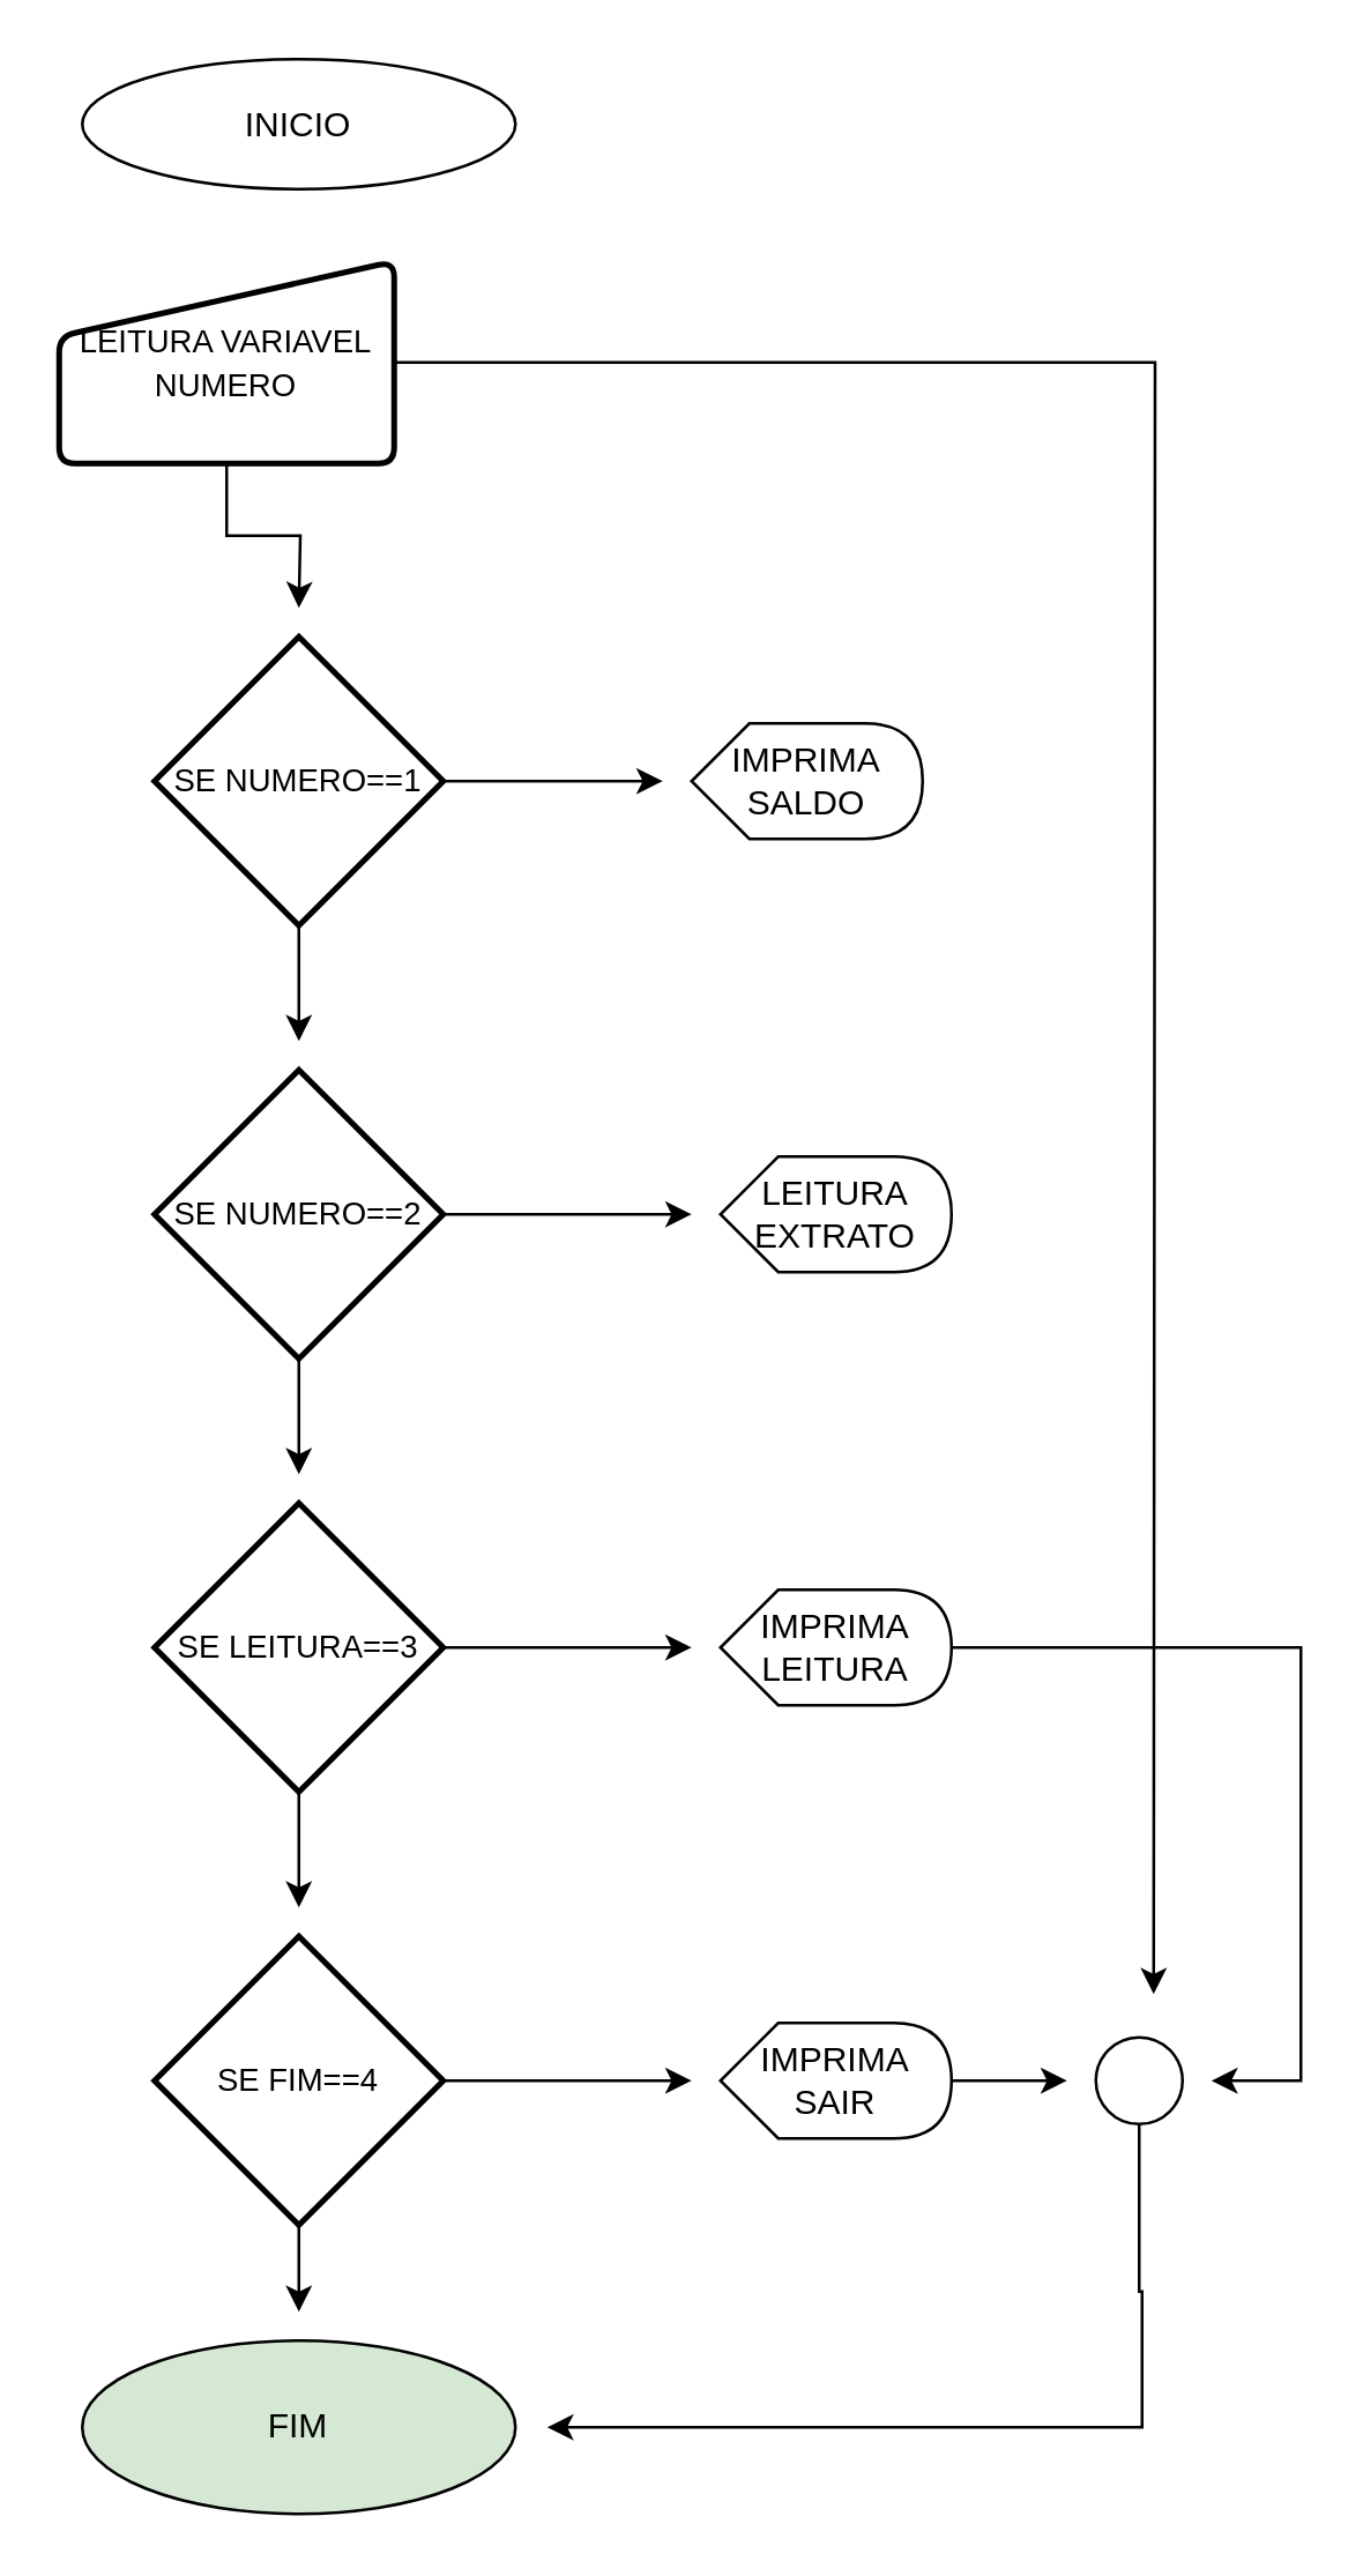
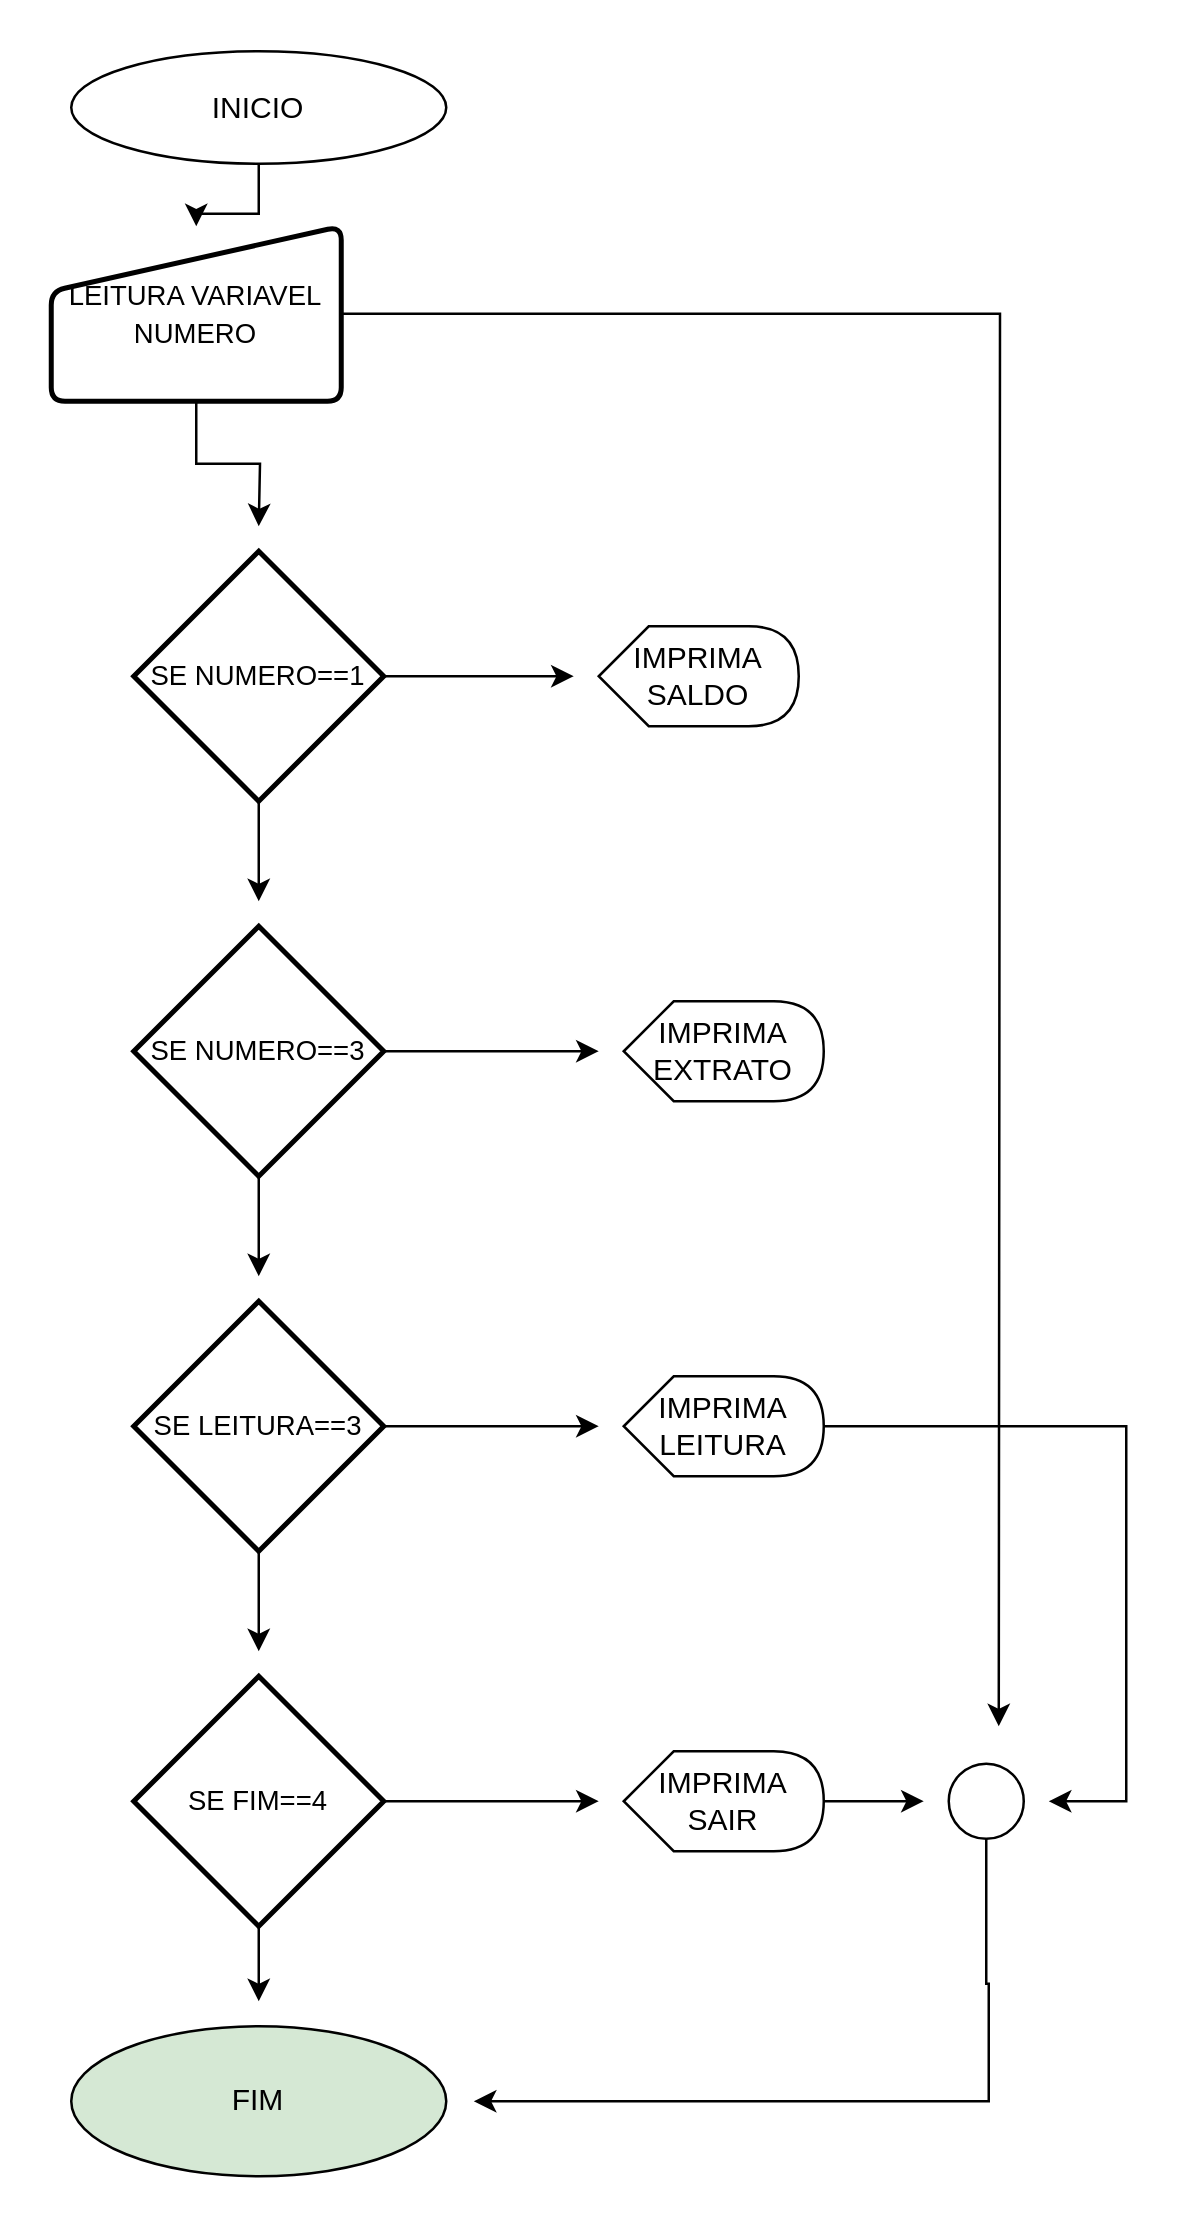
  <mxCell id="0" />
  <mxCell id="1" parent="0" />
  <mxCell id="2" value="&lt;font style=&quot;vertical-align: inherit;&quot;&gt;&lt;font style=&quot;vertical-align: inherit;&quot;&gt;FIM&lt;/font&gt;&lt;/font&gt;" style="ellipse;whiteSpace=wrap;html=1;fillColor=#d5e8d4;" vertex="1" parent="1"><mxGeometry x="28" y="810" width="150" height="60" as="geometry" /></mxCell>
+ <mxCell id="3" style="edgeStyle=orthogonalEdgeStyle;rounded=0;orthogonalLoop=1;jettySize=auto;html=1;entryX=0.5;entryY=0;entryDx=0;entryDy=0;" edge="1" parent="1" source="4" target="7"><mxGeometry relative="1" as="geometry" /></mxCell>
  <mxCell id="4" value="&lt;font style=&quot;vertical-align: inherit;&quot;&gt;&lt;font style=&quot;vertical-align: inherit;&quot;&gt;INICIO&lt;/font&gt;&lt;/font&gt;" style="ellipse;whiteSpace=wrap;html=1;" vertex="1" parent="1"><mxGeometry x="28" y="20" width="150" height="45" as="geometry" /></mxCell>
  <mxCell id="5" style="edgeStyle=orthogonalEdgeStyle;rounded=0;orthogonalLoop=1;jettySize=auto;html=1;exitX=0.5;exitY=1;exitDx=0;exitDy=0;" edge="1" parent="1" source="7"><mxGeometry relative="1" as="geometry"><mxPoint x="103" y="210" as="targetPoint" /></mxGeometry></mxCell>
  <mxCell id="6" style="edgeStyle=orthogonalEdgeStyle;rounded=0;orthogonalLoop=1;jettySize=auto;html=1;" edge="1" parent="1" source="7"><mxGeometry relative="1" as="geometry"><mxPoint x="399" y="690" as="targetPoint" /></mxGeometry></mxCell>
  <mxCell id="7" value="&lt;font style=&quot;vertical-align: inherit;&quot;&gt;&lt;font style=&quot;vertical-align: inherit;&quot;&gt;&lt;font style=&quot;vertical-align: inherit;&quot;&gt;&lt;font style=&quot;vertical-align: inherit; font-size: 11px;&quot;&gt;LEITURA VARIAVEL NUMERO&lt;/font&gt;&lt;/font&gt;&lt;/font&gt;&lt;/font&gt;" style="html=1;strokeWidth=2;shape=manualInput;whiteSpace=wrap;rounded=1;size=26;arcSize=11;" vertex="1" parent="1"><mxGeometry x="20" y="90" width="116" height="70" as="geometry" /></mxCell>
  <mxCell id="8" style="edgeStyle=orthogonalEdgeStyle;rounded=0;orthogonalLoop=1;jettySize=auto;html=1;exitX=0.5;exitY=1;exitDx=0;exitDy=0;exitPerimeter=0;" edge="1" parent="1" source="10"><mxGeometry relative="1" as="geometry"><mxPoint x="103" y="800" as="targetPoint" /></mxGeometry></mxCell>
  <mxCell id="9" style="edgeStyle=orthogonalEdgeStyle;rounded=0;orthogonalLoop=1;jettySize=auto;html=1;exitX=1;exitY=0.5;exitDx=0;exitDy=0;exitPerimeter=0;" edge="1" parent="1" source="10"><mxGeometry relative="1" as="geometry"><mxPoint x="239" y="720" as="targetPoint" /></mxGeometry></mxCell>
  <mxCell id="10" value="&lt;font style=&quot;font-size: 11px;&quot;&gt;SE FIM==4&lt;/font&gt;" style="strokeWidth=2;html=1;shape=mxgraph.flowchart.decision;whiteSpace=wrap;" vertex="1" parent="1"><mxGeometry x="53" y="670" width="100" height="100" as="geometry" /></mxCell>
  <mxCell id="11" style="edgeStyle=orthogonalEdgeStyle;rounded=0;orthogonalLoop=1;jettySize=auto;html=1;exitX=0.5;exitY=1;exitDx=0;exitDy=0;exitPerimeter=0;" edge="1" parent="1" source="13"><mxGeometry relative="1" as="geometry"><mxPoint x="103" y="360" as="targetPoint" /></mxGeometry></mxCell>
  <mxCell id="12" style="edgeStyle=orthogonalEdgeStyle;rounded=0;orthogonalLoop=1;jettySize=auto;html=1;exitX=1;exitY=0.5;exitDx=0;exitDy=0;exitPerimeter=0;" edge="1" parent="1" source="13"><mxGeometry relative="1" as="geometry"><mxPoint x="229" y="270" as="targetPoint" /></mxGeometry></mxCell>
  <mxCell id="13" value="&lt;font style=&quot;vertical-align: inherit;&quot;&gt;&lt;font style=&quot;vertical-align: inherit; font-size: 11px;&quot;&gt;SE NUMERO==1&lt;/font&gt;&lt;/font&gt;" style="strokeWidth=2;html=1;shape=mxgraph.flowchart.decision;whiteSpace=wrap;" vertex="1" parent="1"><mxGeometry x="53" y="220" width="100" height="100" as="geometry" /></mxCell>
  <mxCell id="14" style="edgeStyle=orthogonalEdgeStyle;rounded=0;orthogonalLoop=1;jettySize=auto;html=1;exitX=0.5;exitY=1;exitDx=0;exitDy=0;exitPerimeter=0;" edge="1" parent="1" source="16"><mxGeometry relative="1" as="geometry"><mxPoint x="103" y="510" as="targetPoint" /></mxGeometry></mxCell>
  <mxCell id="15" style="edgeStyle=orthogonalEdgeStyle;rounded=0;orthogonalLoop=1;jettySize=auto;html=1;exitX=1;exitY=0.5;exitDx=0;exitDy=0;exitPerimeter=0;" edge="1" parent="1" source="16"><mxGeometry relative="1" as="geometry"><mxPoint x="239" y="420" as="targetPoint" /></mxGeometry></mxCell>
- <mxCell id="16" value="&lt;font style=&quot;vertical-align: inherit;&quot;&gt;&lt;font style=&quot;vertical-align: inherit; font-size: 11px;&quot;&gt;SE NUMERO==2&lt;/font&gt;&lt;/font&gt;" style="strokeWidth=2;html=1;shape=mxgraph.flowchart.decision;whiteSpace=wrap;" vertex="1" parent="1"><mxGeometry x="53" y="370" width="100" height="100" as="geometry" /></mxCell>
+ <mxCell id="16" value="&lt;font style=&quot;vertical-align: inherit;&quot;&gt;&lt;font style=&quot;vertical-align: inherit; font-size: 11px;&quot;&gt;SE NUMERO==3&lt;/font&gt;&lt;/font&gt;" style="strokeWidth=2;html=1;shape=mxgraph.flowchart.decision;whiteSpace=wrap;" vertex="1" parent="1"><mxGeometry x="53" y="370" width="100" height="100" as="geometry" /></mxCell>
  <mxCell id="17" style="edgeStyle=orthogonalEdgeStyle;rounded=0;orthogonalLoop=1;jettySize=auto;html=1;exitX=0.5;exitY=1;exitDx=0;exitDy=0;exitPerimeter=0;" edge="1" parent="1" source="19"><mxGeometry relative="1" as="geometry"><mxPoint x="103" y="660" as="targetPoint" /></mxGeometry></mxCell>
  <mxCell id="18" style="edgeStyle=orthogonalEdgeStyle;rounded=0;orthogonalLoop=1;jettySize=auto;html=1;exitX=1;exitY=0.5;exitDx=0;exitDy=0;exitPerimeter=0;" edge="1" parent="1" source="19"><mxGeometry relative="1" as="geometry"><mxPoint x="239" y="570" as="targetPoint" /></mxGeometry></mxCell>
  <mxCell id="19" value="&lt;font style=&quot;vertical-align: inherit;&quot;&gt;&lt;font style=&quot;vertical-align: inherit; font-size: 11px;&quot;&gt;SE LEITURA==3&lt;/font&gt;&lt;/font&gt;" style="strokeWidth=2;html=1;shape=mxgraph.flowchart.decision;whiteSpace=wrap;" vertex="1" parent="1"><mxGeometry x="53" y="520" width="100" height="100" as="geometry" /></mxCell>
  <mxCell id="20" style="edgeStyle=orthogonalEdgeStyle;rounded=0;orthogonalLoop=1;jettySize=auto;html=1;exitX=1;exitY=0.5;exitDx=0;exitDy=0;exitPerimeter=0;" edge="1" parent="1" source="21"><mxGeometry relative="1" as="geometry"><mxPoint x="369" y="720" as="targetPoint" /></mxGeometry></mxCell>
  <mxCell id="21" value="IMPRIMA SAIR" style="shape=display;whiteSpace=wrap;html=1;" vertex="1" parent="1"><mxGeometry x="249" y="700" width="80" height="40" as="geometry" /></mxCell>
- <mxCell id="22" value="LEITURA EXTRATO" style="shape=display;whiteSpace=wrap;html=1;" vertex="1" parent="1"><mxGeometry x="249" y="400" width="80" height="40" as="geometry" /></mxCell>
+ <mxCell id="22" value="IMPRIMA EXTRATO" style="shape=display;whiteSpace=wrap;html=1;" vertex="1" parent="1"><mxGeometry x="249" y="400" width="80" height="40" as="geometry" /></mxCell>
  <mxCell id="23" style="edgeStyle=orthogonalEdgeStyle;rounded=0;orthogonalLoop=1;jettySize=auto;html=1;" edge="1" parent="1" source="24"><mxGeometry relative="1" as="geometry"><mxPoint x="419" y="720" as="targetPoint" /><Array as="points"><mxPoint x="450" y="570" /></Array></mxGeometry></mxCell>
  <mxCell id="24" value="IMPRIMA LEITURA" style="shape=display;whiteSpace=wrap;html=1;" vertex="1" parent="1"><mxGeometry x="249" y="550" width="80" height="40" as="geometry" /></mxCell>
  <mxCell id="25" value="IMPRIMA SALDO" style="shape=display;whiteSpace=wrap;html=1;" vertex="1" parent="1"><mxGeometry x="239" y="250" width="80" height="40" as="geometry" /></mxCell>
  <mxCell id="26" style="edgeStyle=orthogonalEdgeStyle;rounded=0;orthogonalLoop=1;jettySize=auto;html=1;exitX=0.5;exitY=1;exitDx=0;exitDy=0;" edge="1" parent="1" source="27"><mxGeometry relative="1" as="geometry"><mxPoint x="189" y="840" as="targetPoint" /><Array as="points"><mxPoint x="394" y="793" /><mxPoint x="395" y="793" /></Array></mxGeometry></mxCell>
  <mxCell id="27" value="" style="ellipse;whiteSpace=wrap;html=1;aspect=fixed;" vertex="1" parent="1"><mxGeometry x="379" y="705" width="30" height="30" as="geometry" /></mxCell>
